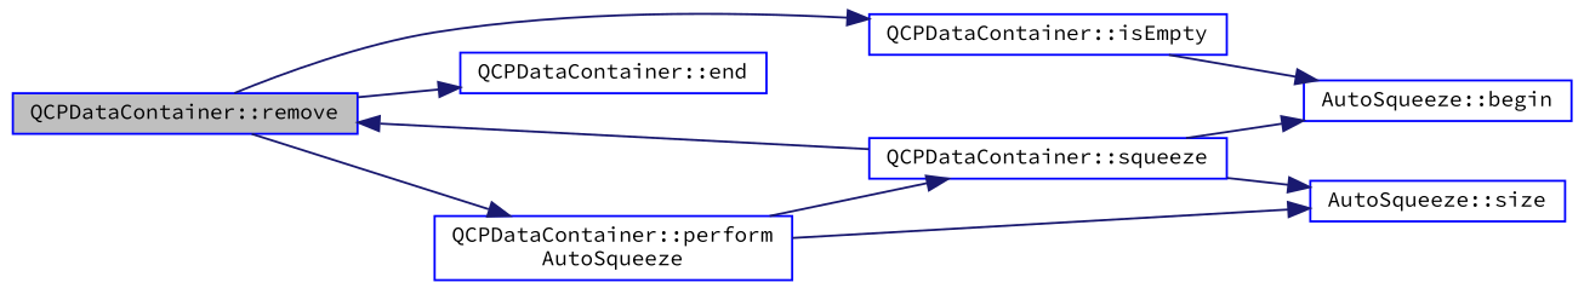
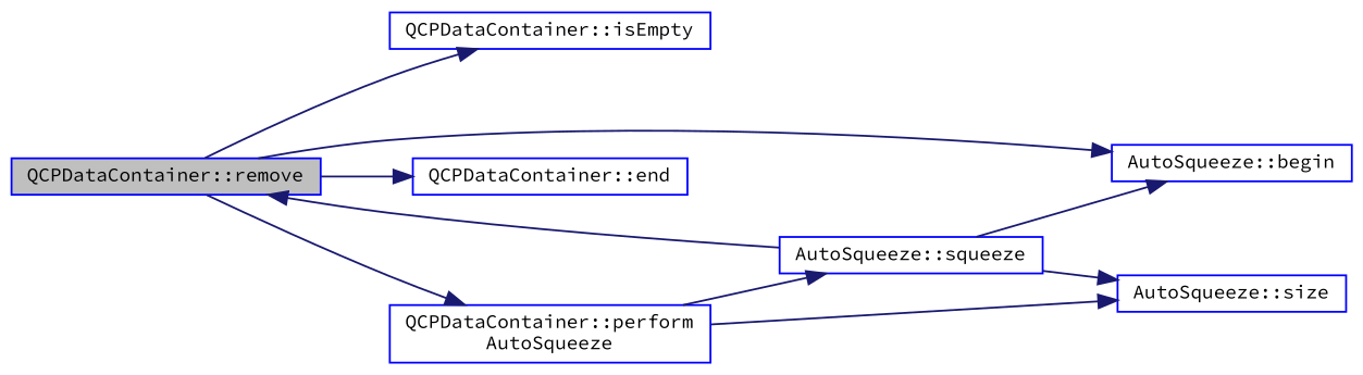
  digraph {
    fontname="Source Code Pro"
    rankdir=LR
    node [color=blue fillcolor=white fontname="Source Code Pro" fontsize=10 shape=record style=filled]
    edge [color=midnightblue fontname="Source Code Pro" fontsize=10 labelfontname=Helvetica labelfontsize=10 style=solid]
    n1 [fillcolor=grey75 fontcolor=black height=0.2 label="QCPDataContainer::remove" width=0.4]
    n2 [height=0.2 label="QCPDataContainer::isEmpty" width=0.4]
    n3 [height=0.2 label="AutoSqueeze::begin" width=0.4]
    n4 [height=0.2 label="QCPDataContainer::end" width=0.4]
    n5 [height=0.2 label="QCPDataContainer::perform\lAutoSqueeze" width=0.4]
    n6 [height=0.2 label="AutoSqueeze::size" width=0.4]
-   n7 [height=0.2 label="QCPDataContainer::squeeze" width=0.4]
+   n7 [height=0.2 label="AutoSqueeze::squeeze" width=0.4]
    n1 -> n2
-   n2 -> n3
+   n1 -> n3
    n1 -> n4
    n1 -> n5
    n5 -> n6
    n5 -> n7
    n7 -> n1
    n7 -> n3
    n7 -> n6
  }
